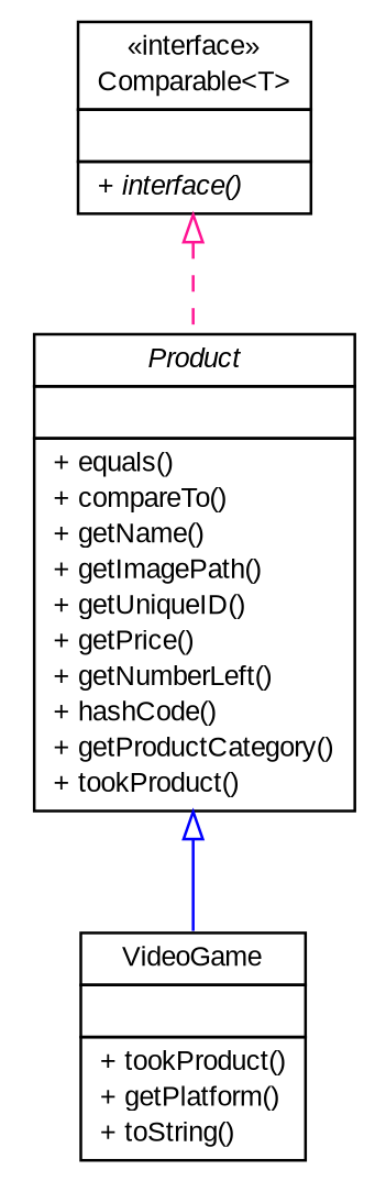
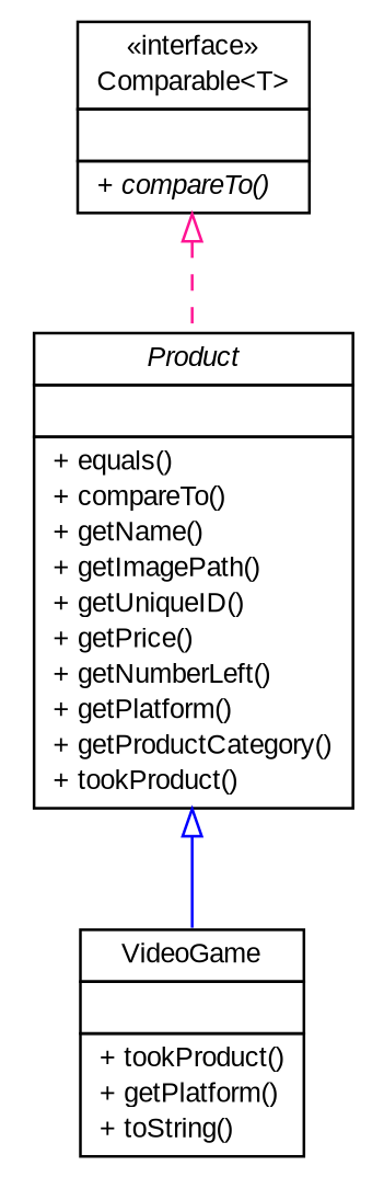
  digraph {
    nodesep=0.25
    ranksep=0.5
    node [fontcolor=black fontname=arial fontsize=10.0 shape=plaintext]
    edge [arrowtail=empty dir=back fontname=arial fontsize=10 headport=p labelfontname=arial labelfontsize=10 tailport=p]
-   n1 [label=<<table title="store.business.util.product.Product" border="0" cellborder="1" cellspacing="0" cellpadding="2" port="p"> 		<tr><td><table border="0" cellspacing="0" cellpadding="1"> <tr><td align="center" balign="center"><font face="arial italic"> Product </font></td></tr> 		</table></td></tr> 		<tr><td><table border="0" cellspacing="0" cellpadding="1"> <tr><td align="left" balign="left">  </td></tr> 		</table></td></tr> 		<tr><td><table border="0" cellspacing="0" cellpadding="1"> <tr><td align="left" balign="left"> + equals() </td></tr> <tr><td align="left" balign="left"> + compareTo() </td></tr> <tr><td align="left" balign="left"> + getName() </td></tr> <tr><td align="left" balign="left"> + getImagePath() </td></tr> <tr><td align="left" balign="left"> + getUniqueID() </td></tr> <tr><td align="left" balign="left"> + getPrice() </td></tr> <tr><td align="left" balign="left"> + getNumberLeft() </td></tr> <tr><td align="left" balign="left"> + hashCode() </td></tr> <tr><td align="left" balign="left"> + getProductCategory() </td></tr> <tr><td align="left" balign="left"> + tookProduct() </td></tr> 		</table></td></tr> 		</table>>]
+   n1 [label=<<table title="store.business.util.product.Product" border="0" cellborder="1" cellspacing="0" cellpadding="2" port="p"> 		<tr><td><table border="0" cellspacing="0" cellpadding="1"> <tr><td align="center" balign="center"><font face="arial italic"> Product </font></td></tr> 		</table></td></tr> 		<tr><td><table border="0" cellspacing="0" cellpadding="1"> <tr><td align="left" balign="left">  </td></tr> 		</table></td></tr> 		<tr><td><table border="0" cellspacing="0" cellpadding="1"> <tr><td align="left" balign="left"> + equals() </td></tr> <tr><td align="left" balign="left"> + compareTo() </td></tr> <tr><td align="left" balign="left"> + getName() </td></tr> <tr><td align="left" balign="left"> + getImagePath() </td></tr> <tr><td align="left" balign="left"> + getUniqueID() </td></tr> <tr><td align="left" balign="left"> + getPrice() </td></tr> <tr><td align="left" balign="left"> + getNumberLeft() </td></tr> <tr><td align="left" balign="left"> + getPlatform() </td></tr> <tr><td align="left" balign="left"> + getProductCategory() </td></tr> <tr><td align="left" balign="left"> + tookProduct() </td></tr> 		</table></td></tr> 		</table>>]
    n2 [label=<<table title="store.business.util.product.VideoGame" border="0" cellborder="1" cellspacing="0" cellpadding="2" port="p"> 		<tr><td><table border="0" cellspacing="0" cellpadding="1"> <tr><td align="center" balign="center"> VideoGame </td></tr> 		</table></td></tr> 		<tr><td><table border="0" cellspacing="0" cellpadding="1"> <tr><td align="left" balign="left">  </td></tr> 		</table></td></tr> 		<tr><td><table border="0" cellspacing="0" cellpadding="1"> <tr><td align="left" balign="left"> + tookProduct() </td></tr> <tr><td align="left" balign="left"> + getPlatform() </td></tr> <tr><td align="left" balign="left"> + toString() </td></tr> 		</table></td></tr> 		</table>>]
-   n3 [label=<<table title="java.lang.Comparable" border="0" cellborder="1" cellspacing="0" cellpadding="2" port="p" href="http://docs.oracle.com/javase/7/docs/api/java/lang/Comparable.html" target="_parent"> 		<tr><td><table border="0" cellspacing="0" cellpadding="1"> <tr><td align="center" balign="center"> &#171;interface&#187; </td></tr> <tr><td align="center" balign="center"> Comparable&lt;T&gt; </td></tr> 		</table></td></tr> 		<tr><td><table border="0" cellspacing="0" cellpadding="1"> <tr><td align="left" balign="left">  </td></tr> 		</table></td></tr> 		<tr><td><table border="0" cellspacing="0" cellpadding="1"> <tr><td align="left" balign="left"><font face="arial italic" point-size="10.0"> + interface() </font></td></tr> 		</table></td></tr> 		</table>>]
+   n3 [label=<<table title="java.lang.Comparable" border="0" cellborder="1" cellspacing="0" cellpadding="2" port="p" href="http://docs.oracle.com/javase/7/docs/api/java/lang/Comparable.html" target="_parent"> 		<tr><td><table border="0" cellspacing="0" cellpadding="1"> <tr><td align="center" balign="center"> &#171;interface&#187; </td></tr> <tr><td align="center" balign="center"> Comparable&lt;T&gt; </td></tr> 		</table></td></tr> 		<tr><td><table border="0" cellspacing="0" cellpadding="1"> <tr><td align="left" balign="left">  </td></tr> 		</table></td></tr> 		<tr><td><table border="0" cellspacing="0" cellpadding="1"> <tr><td align="left" balign="left"><font face="arial italic" point-size="10.0"> + compareTo() </font></td></tr> 		</table></td></tr> 		</table>>]
    n1 -> n2 [color=blue]
    n3 -> n1 [color=deeppink style=dashed]
  }
